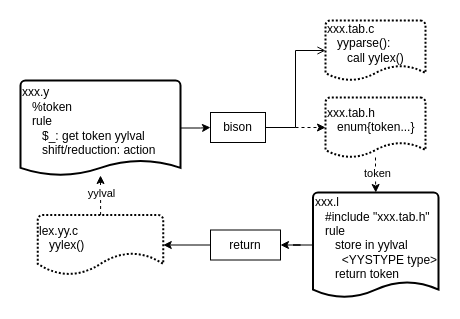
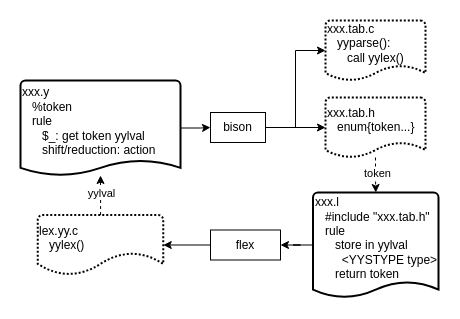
  <mxCell id="0" />
  <mxCell id="1" parent="0" />
- <mxCell id="2" value="" style="edgeStyle=orthogonalEdgeStyle;rounded=0;orthogonalLoop=1;jettySize=auto;html=1;dashed=1;" edge="1" parent="1" source="4" target="11"><mxGeometry relative="1" as="geometry" /></mxCell>
- <mxCell id="3" value="" style="edgeStyle=orthogonalEdgeStyle;rounded=0;orthogonalLoop=1;jettySize=auto;html=1;entryX=0;entryY=0.5;entryDx=0;entryDy=0;entryPerimeter=0;endArrow=open;" edge="1" parent="1" source="4" target="14"><mxGeometry relative="1" as="geometry"><mxPoint x="245" y="47" as="targetPoint" /></mxGeometry></mxCell>
+ <mxCell id="2" value="" style="edgeStyle=orthogonalEdgeStyle;rounded=0;orthogonalLoop=1;jettySize=auto;html=1;" edge="1" parent="1" source="4" target="11"><mxGeometry relative="1" as="geometry" /></mxCell>
+ <mxCell id="3" value="" style="edgeStyle=orthogonalEdgeStyle;rounded=0;orthogonalLoop=1;jettySize=auto;html=1;entryX=0;entryY=0.5;entryDx=0;entryDy=0;entryPerimeter=0;" edge="1" parent="1" source="4" target="14"><mxGeometry relative="1" as="geometry"><mxPoint x="245" y="47" as="targetPoint" /></mxGeometry></mxCell>
  <mxCell id="4" value="bison" style="rounded=0;whiteSpace=wrap;html=1;" vertex="1" parent="1"><mxGeometry x="210" y="112" width="55" height="30" as="geometry" /></mxCell>
  <mxCell id="5" value="" style="edgeStyle=orthogonalEdgeStyle;rounded=0;orthogonalLoop=1;jettySize=auto;html=1;" edge="1" parent="1" source="6" target="17"><mxGeometry relative="1" as="geometry" /></mxCell>
- <mxCell id="6" value="return" style="rounded=0;whiteSpace=wrap;html=1;" vertex="1" parent="1"><mxGeometry x="210" y="229.5" width="70" height="30" as="geometry" /></mxCell>
+ <mxCell id="6" value="flex" style="rounded=0;whiteSpace=wrap;html=1;" vertex="1" parent="1"><mxGeometry x="210" y="229.5" width="70" height="30" as="geometry" /></mxCell>
  <mxCell id="7" value="" style="edgeStyle=orthogonalEdgeStyle;rounded=0;orthogonalLoop=1;jettySize=auto;html=1;" edge="1" parent="1" source="8" target="4"><mxGeometry relative="1" as="geometry" /></mxCell>
  <mxCell id="8" value="xxx.y&lt;br&gt;&amp;nbsp; &amp;nbsp;%token&lt;br&gt;&amp;nbsp; &amp;nbsp;rule&lt;br&gt;&amp;nbsp; &amp;nbsp; &amp;nbsp; $_: get token yylval&lt;br&gt;&amp;nbsp; &amp;nbsp; &amp;nbsp; shift/reduction: action&lt;br&gt;&amp;nbsp;" style="strokeWidth=2;html=1;shape=mxgraph.flowchart.document2;whiteSpace=wrap;size=0.16;align=left;" vertex="1" parent="1"><mxGeometry x="20" y="80" width="160" height="95" as="geometry" /></mxCell>
  <mxCell id="9" value="" style="edgeStyle=orthogonalEdgeStyle;rounded=0;orthogonalLoop=1;jettySize=auto;html=1;dashed=1;" edge="1" parent="1" source="11" target="13"><mxGeometry relative="1" as="geometry" /></mxCell>
  <mxCell id="10" value="token" style="edgeLabel;html=1;align=center;verticalAlign=middle;resizable=0;points=[];" vertex="1" connectable="0" parent="9"><mxGeometry x="-0.156" y="-1" relative="1" as="geometry"><mxPoint x="2" as="offset" /></mxGeometry></mxCell>
  <mxCell id="11" value="xxx.tab.h&lt;br&gt;&amp;nbsp; &amp;nbsp;enum{token...}&lt;br&gt;&amp;nbsp;" style="strokeWidth=2;html=1;shape=mxgraph.flowchart.document2;whiteSpace=wrap;size=0.25;align=left;dashed=1;dashPattern=1 1;" vertex="1" parent="1"><mxGeometry x="325" y="97" width="100" height="60" as="geometry" /></mxCell>
  <mxCell id="12" value="" style="edgeStyle=orthogonalEdgeStyle;rounded=0;orthogonalLoop=1;jettySize=auto;html=1;" edge="1" parent="1" source="13" target="6"><mxGeometry relative="1" as="geometry" /></mxCell>
  <mxCell id="13" value="xxx.l&lt;br&gt;&amp;nbsp; &amp;nbsp;#include &quot;xxx.tab.h&quot;&lt;br&gt;&amp;nbsp; &amp;nbsp;rule&lt;br&gt;&amp;nbsp; &amp;nbsp; &amp;nbsp; store in yylval &lt;br&gt;&amp;nbsp; &amp;nbsp; &amp;nbsp; &amp;nbsp; &amp;lt;YYSTYPE type&amp;gt;&lt;br&gt;&amp;nbsp; &amp;nbsp; &amp;nbsp; return token&lt;br&gt;&amp;nbsp;" style="strokeWidth=2;html=1;shape=mxgraph.flowchart.document2;whiteSpace=wrap;size=0.151;align=left;" vertex="1" parent="1"><mxGeometry x="312.5" y="192" width="125.5" height="105" as="geometry" /></mxCell>
  <mxCell id="14" value="xxx.tab.c&lt;br&gt;&amp;nbsp; &amp;nbsp;yyparse():&lt;br&gt;&amp;nbsp; &amp;nbsp; &amp;nbsp; call yylex()&amp;nbsp;&lt;br&gt;&amp;nbsp;" style="strokeWidth=2;html=1;shape=mxgraph.flowchart.document2;whiteSpace=wrap;size=0.25;align=left;dashed=1;dashPattern=1 1;" vertex="1" parent="1"><mxGeometry x="325" y="20" width="100" height="60" as="geometry" /></mxCell>
  <mxCell id="15" value="" style="edgeStyle=orthogonalEdgeStyle;rounded=0;orthogonalLoop=1;jettySize=auto;html=1;dashed=1;" edge="1" parent="1" source="17" target="8"><mxGeometry relative="1" as="geometry" /></mxCell>
  <mxCell id="16" value="yylval" style="edgeLabel;html=1;align=center;verticalAlign=middle;resizable=0;points=[];" vertex="1" connectable="0" parent="15"><mxGeometry x="0.122" relative="1" as="geometry"><mxPoint as="offset" /></mxGeometry></mxCell>
  <mxCell id="17" value="lex.yy.c&lt;br&gt;&amp;nbsp; &amp;nbsp;yylex()&lt;br&gt;&amp;nbsp;" style="strokeWidth=2;html=1;shape=mxgraph.flowchart.document2;whiteSpace=wrap;size=0.371;align=left;dashed=1;dashPattern=1 1;" vertex="1" parent="1"><mxGeometry x="37.25" y="214.5" width="125.5" height="60" as="geometry" /></mxCell>
